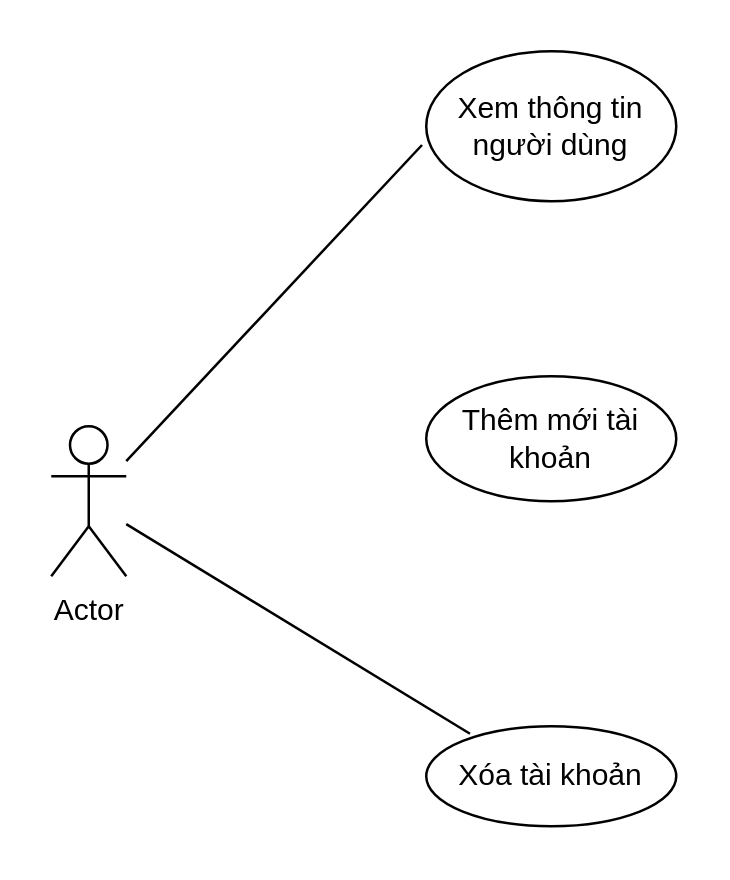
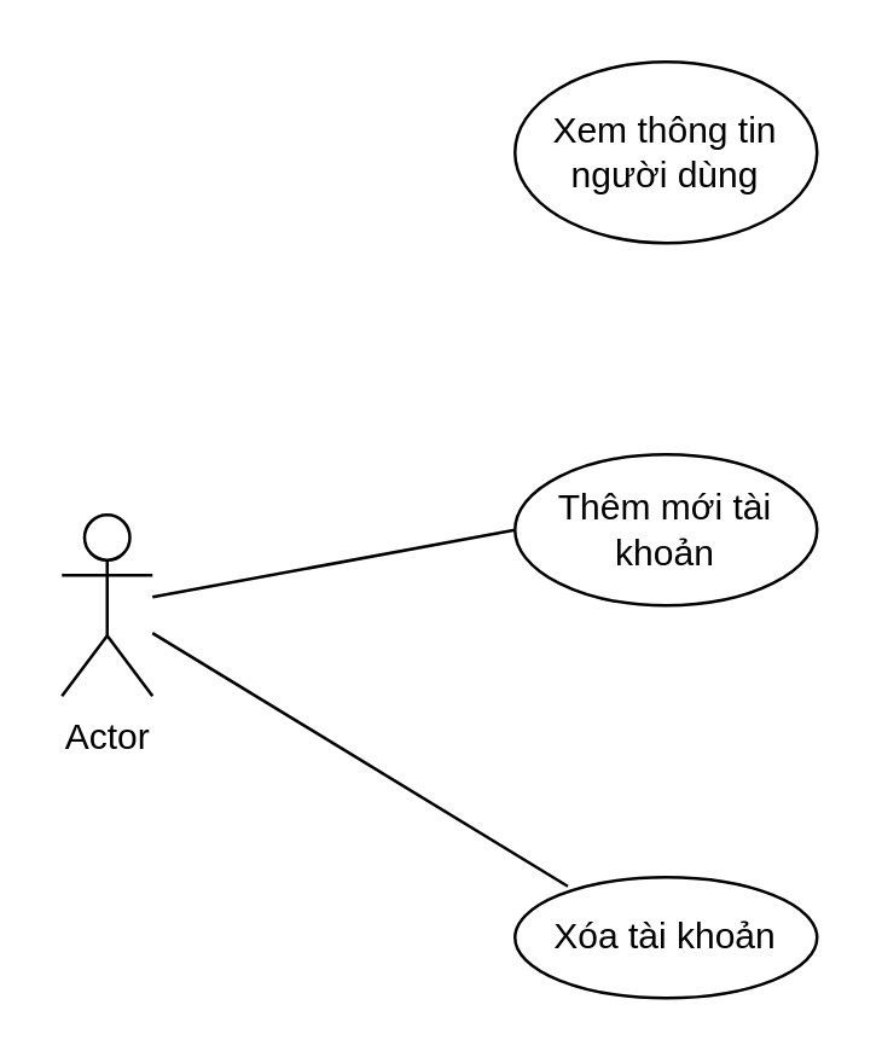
  <mxCell id="0" />
  <mxCell id="1" parent="0" />
  <mxCell id="2" value="Actor" style="shape=umlActor;verticalLabelPosition=bottom;verticalAlign=top;html=1;outlineConnect=0;" vertex="1" parent="1"><mxGeometry x="20" y="170" width="30" height="60" as="geometry" /></mxCell>
  <mxCell id="3" value="Xem thông tin người dùng" style="ellipse;whiteSpace=wrap;html=1;" vertex="1" parent="1"><mxGeometry x="170" y="20" width="100" height="60" as="geometry" /></mxCell>
  <mxCell id="4" value="Thêm mới tài khoản" style="ellipse;whiteSpace=wrap;html=1;" vertex="1" parent="1"><mxGeometry x="170" y="150" width="100" height="50" as="geometry" /></mxCell>
  <mxCell id="5" value="Xóa tài khoản" style="ellipse;whiteSpace=wrap;html=1;" vertex="1" parent="1"><mxGeometry x="170" y="290" width="100" height="40" as="geometry" /></mxCell>
- <mxCell id="6" value="" style="endArrow=none;html=1;rounded=0;entryX=-0.017;entryY=0.625;entryDx=0;entryDy=0;entryPerimeter=0;" edge="1" parent="1" source="2" target="3"><mxGeometry width="50" height="50" relative="1" as="geometry"><mxPoint x="310" y="300" as="sourcePoint" /><mxPoint x="360" y="250" as="targetPoint" /></mxGeometry></mxCell>
+ <mxCell id="7" value="" style="endArrow=none;html=1;rounded=0;entryX=0;entryY=0.5;entryDx=0;entryDy=0;" edge="1" parent="1" source="2" target="4"><mxGeometry width="50" height="50" relative="1" as="geometry"><mxPoint x="310" y="300" as="sourcePoint" /><mxPoint x="360" y="250" as="targetPoint" /></mxGeometry></mxCell>
  <mxCell id="8" value="" style="endArrow=none;html=1;rounded=0;entryX=0.175;entryY=0.075;entryDx=0;entryDy=0;entryPerimeter=0;" edge="1" parent="1" source="2" target="5"><mxGeometry width="50" height="50" relative="1" as="geometry"><mxPoint x="260" y="290" as="sourcePoint" /><mxPoint x="310" y="240" as="targetPoint" /></mxGeometry></mxCell>
